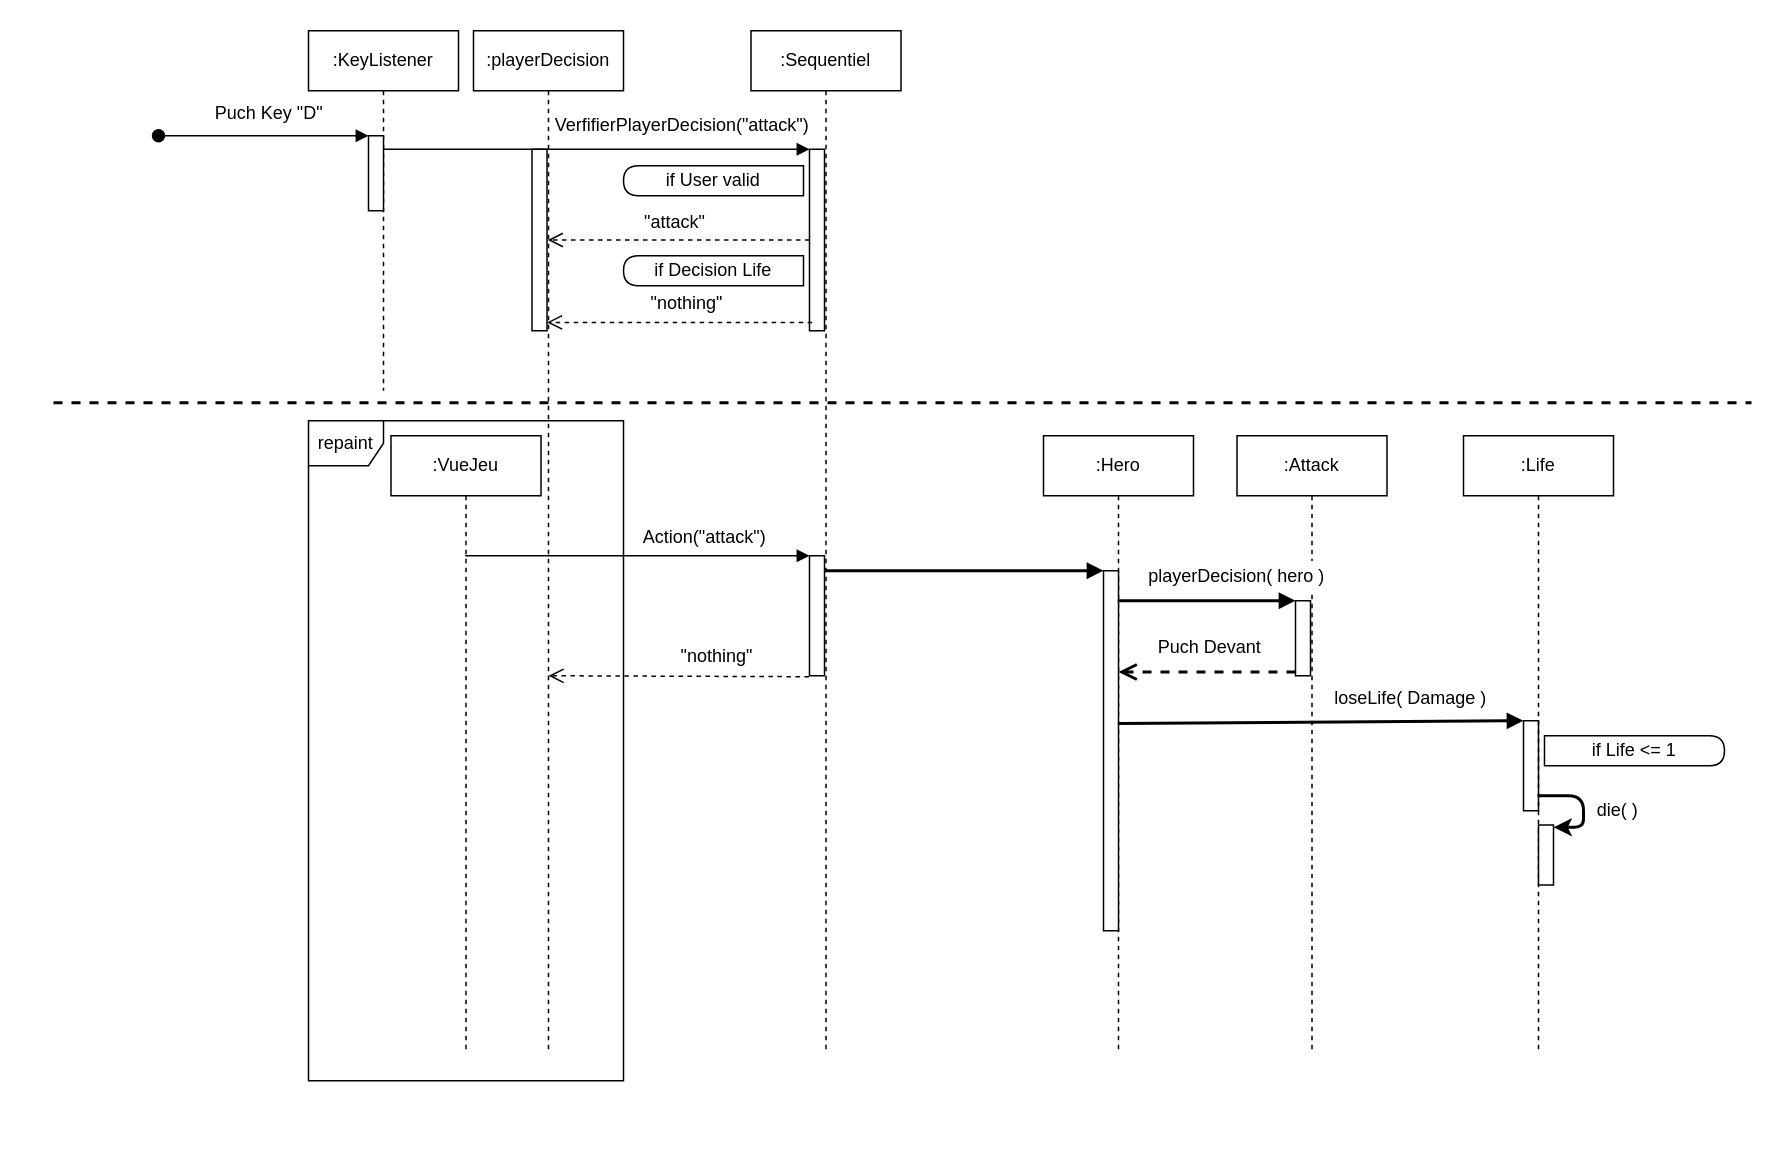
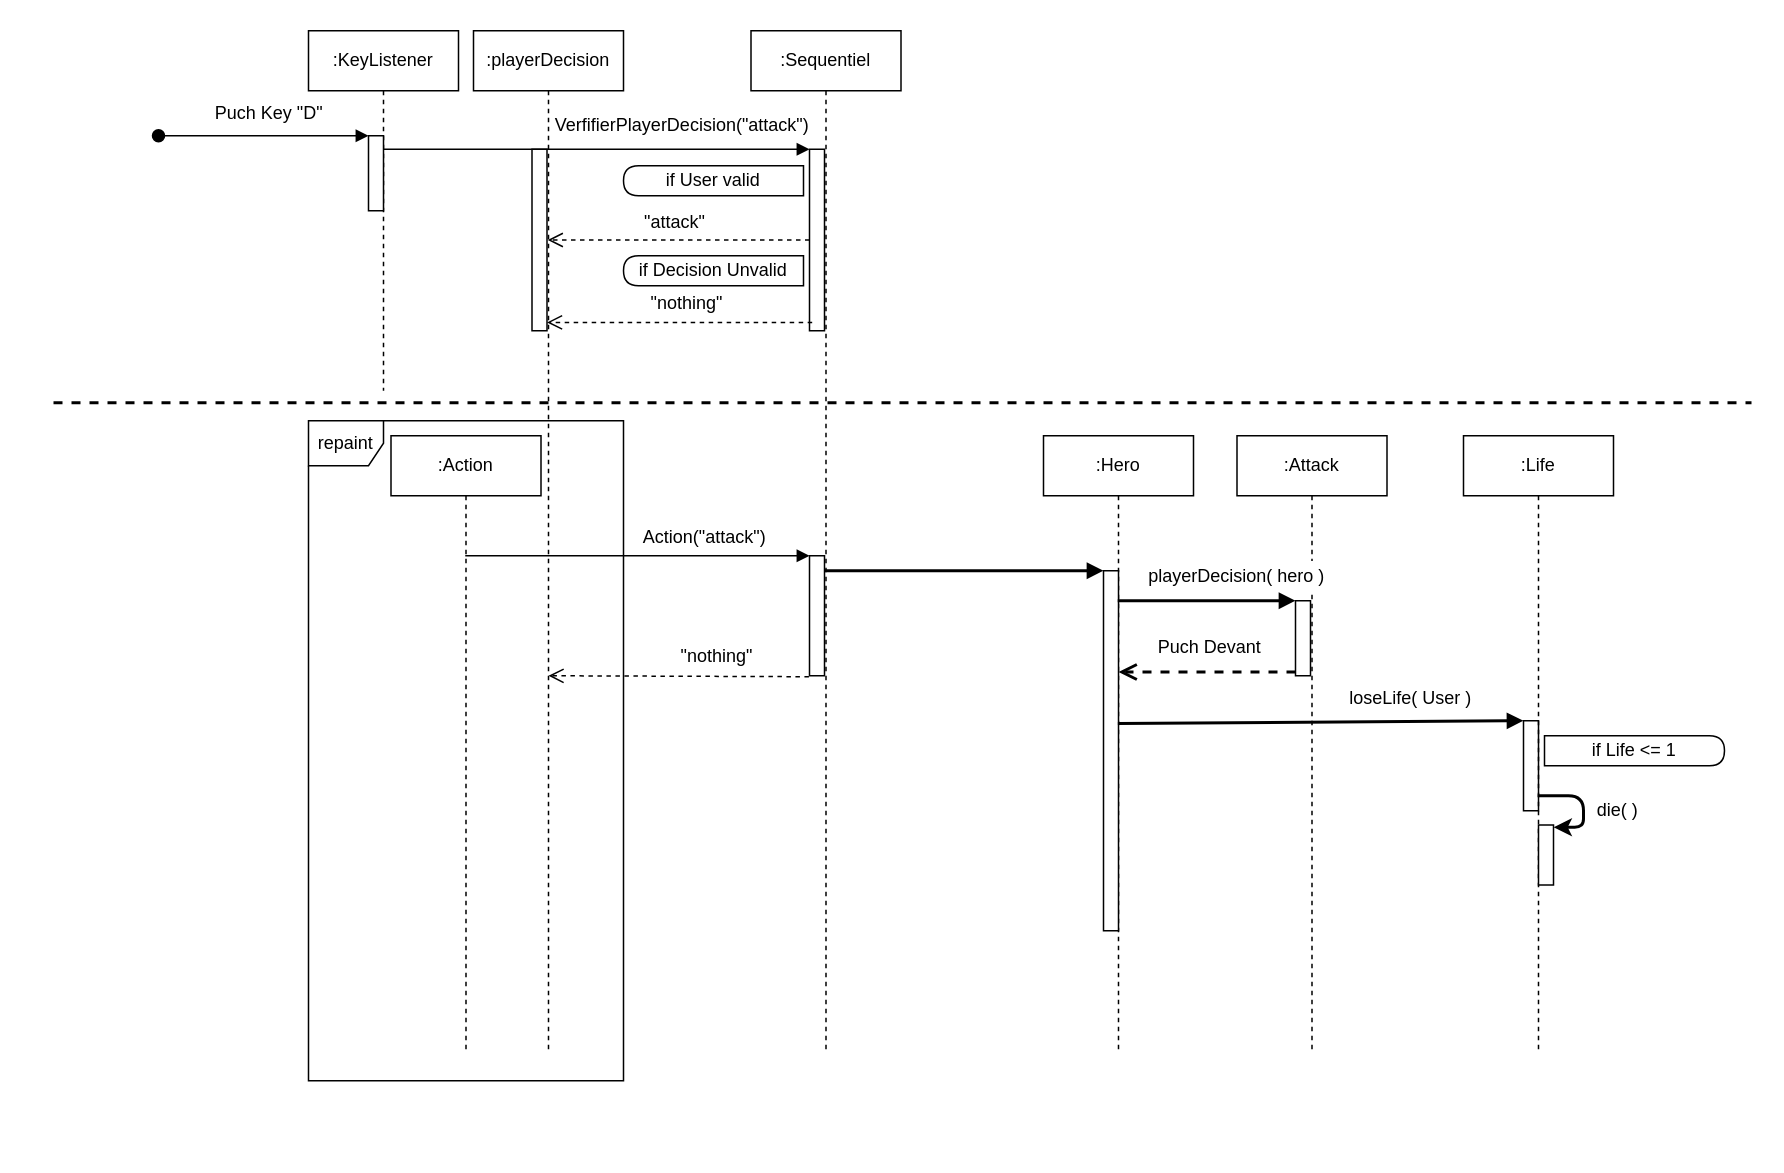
  <mxCell id="0" />
  <mxCell id="1" parent="0" />
  <mxCell id="2" value="" style="endArrow=none;dashed=1;html=1;strokeWidth=2;" edge="1" parent="1"><mxGeometry width="50" height="50" relative="1" as="geometry"><mxPoint x="35" y="268" as="sourcePoint" /><mxPoint x="1167" y="268" as="targetPoint" /></mxGeometry></mxCell>
  <mxCell id="3" value=":KeyListener" style="shape=umlLifeline;perimeter=lifelinePerimeter;whiteSpace=wrap;html=1;container=1;collapsible=0;recursiveResize=0;outlineConnect=0;" vertex="1" parent="1"><mxGeometry x="205" y="20" width="100" height="240" as="geometry" /></mxCell>
  <mxCell id="4" value="" style="html=1;points=[];perimeter=orthogonalPerimeter;" vertex="1" parent="3"><mxGeometry x="40" y="70" width="10" height="50" as="geometry" /></mxCell>
  <mxCell id="5" value="dispatch" style="html=1;verticalAlign=bottom;startArrow=oval;endArrow=block;startSize=8;" edge="1" target="4" parent="3"><mxGeometry x="-1" y="-652" relative="1" as="geometry"><mxPoint x="-100" y="70" as="sourcePoint" /><mxPoint x="-50" y="-2" as="offset" /></mxGeometry></mxCell>
  <mxCell id="6" value="Puch Key &quot;D&quot;" style="text;html=1;strokeColor=none;fillColor=#FFFFFF;align=center;verticalAlign=middle;whiteSpace=wrap;rounded=0;" vertex="1" parent="1"><mxGeometry x="129" y="65" width="100" height="20" as="geometry" /></mxCell>
  <mxCell id="7" value=":Sequentiel" style="shape=umlLifeline;perimeter=lifelinePerimeter;whiteSpace=wrap;html=1;container=1;collapsible=0;recursiveResize=0;outlineConnect=0;" vertex="1" parent="1"><mxGeometry x="500" y="20" width="100" height="680" as="geometry" /></mxCell>
  <mxCell id="8" value="" style="html=1;points=[];perimeter=orthogonalPerimeter;fillColor=#FFFFFF;" vertex="1" parent="7"><mxGeometry x="39" y="79" width="10" height="121" as="geometry" /></mxCell>
  <mxCell id="9" value="" style="html=1;points=[];perimeter=orthogonalPerimeter;fillColor=#FFFFFF;" vertex="1" parent="7"><mxGeometry x="39" y="350" width="10" height="80" as="geometry" /></mxCell>
  <mxCell id="10" value="dispatch" style="html=1;verticalAlign=bottom;endArrow=block;entryX=0;entryY=0;" edge="1" target="8" parent="1" source="4"><mxGeometry x="-1" y="-671" relative="1" as="geometry"><mxPoint x="284" y="99" as="sourcePoint" /><mxPoint x="-200" y="-30" as="offset" /></mxGeometry></mxCell>
  <mxCell id="11" value="VerfifierPlayerDecision(&quot;attack&quot;)&amp;nbsp;" style="text;html=1;strokeColor=none;fillColor=#FFFFFF;align=center;verticalAlign=middle;whiteSpace=wrap;rounded=0;" vertex="1" parent="1"><mxGeometry x="371" y="73" width="170" height="20" as="geometry" /></mxCell>
  <mxCell id="12" value=":Hero" style="shape=umlLifeline;perimeter=lifelinePerimeter;whiteSpace=wrap;html=1;container=1;collapsible=0;recursiveResize=0;outlineConnect=0;" vertex="1" parent="1"><mxGeometry x="695" y="290" width="100" height="410" as="geometry" /></mxCell>
  <mxCell id="13" value="if User valid" style="shape=delay;whiteSpace=wrap;html=1;fillColor=#FFFFFF;direction=west;" vertex="1" parent="1"><mxGeometry x="415" y="110" width="120" height="20" as="geometry" /></mxCell>
- <mxCell id="14" value="if Decision Life" style="shape=delay;whiteSpace=wrap;html=1;fillColor=#FFFFFF;direction=west;" vertex="1" parent="1"><mxGeometry x="415" y="170" width="120" height="20" as="geometry" /></mxCell>
+ <mxCell id="14" value="if Decision Unvalid" style="shape=delay;whiteSpace=wrap;html=1;fillColor=#FFFFFF;direction=west;" vertex="1" parent="1"><mxGeometry x="415" y="170" width="120" height="20" as="geometry" /></mxCell>
  <mxCell id="15" value="return" style="html=1;verticalAlign=bottom;endArrow=open;dashed=1;endSize=8;" edge="1" parent="1" source="8" target="16"><mxGeometry x="1" y="658" relative="1" as="geometry"><mxPoint x="470.5" y="265" as="sourcePoint" /><mxPoint x="395" y="160" as="targetPoint" /><mxPoint x="-310" y="-77" as="offset" /></mxGeometry></mxCell>
  <mxCell id="16" value=":playerDecision" style="shape=umlLifeline;perimeter=lifelinePerimeter;whiteSpace=wrap;html=1;container=1;collapsible=0;recursiveResize=0;outlineConnect=0;" vertex="1" parent="1"><mxGeometry x="315" y="20" width="100" height="680" as="geometry" /></mxCell>
  <mxCell id="17" value="" style="html=1;points=[];perimeter=orthogonalPerimeter;fillColor=#FFFFFF;" vertex="1" parent="16"><mxGeometry x="39" y="79" width="10" height="121" as="geometry" /></mxCell>
  <mxCell id="18" value="&quot;attack&quot;" style="text;html=1;strokeColor=none;fillColor=#FFFFFF;align=center;verticalAlign=middle;whiteSpace=wrap;rounded=0;" vertex="1" parent="1"><mxGeometry x="401" y="138" width="97" height="20" as="geometry" /></mxCell>
  <mxCell id="19" value="return" style="html=1;verticalAlign=bottom;endArrow=open;dashed=1;endSize=8;exitX=0.179;exitY=0.954;exitDx=0;exitDy=0;exitPerimeter=0;" edge="1" parent="1" source="8" target="17"><mxGeometry x="1" y="610" relative="1" as="geometry"><mxPoint x="548.5" y="169.5" as="sourcePoint" /><mxPoint x="374.324" y="169.5" as="targetPoint" /><mxPoint x="-309" y="-84" as="offset" /></mxGeometry></mxCell>
  <mxCell id="20" value="&quot;nothing&quot;" style="text;html=1;strokeColor=none;fillColor=#FFFFFF;align=center;verticalAlign=middle;whiteSpace=wrap;rounded=0;" vertex="1" parent="1"><mxGeometry x="408.5" y="192" width="97" height="20" as="geometry" /></mxCell>
  <mxCell id="21" value="repaint" style="shape=umlFrame;whiteSpace=wrap;html=1;fillColor=#FFFFFF;width=50;height=30;" vertex="1" parent="1"><mxGeometry x="205" y="280" width="210" height="440" as="geometry" /></mxCell>
- <mxCell id="22" value=":VueJeu" style="shape=umlLifeline;perimeter=lifelinePerimeter;whiteSpace=wrap;html=1;container=1;collapsible=0;recursiveResize=0;outlineConnect=0;" vertex="1" parent="1"><mxGeometry x="260" y="290" width="100" height="410" as="geometry" /></mxCell>
+ <mxCell id="22" value=":Action" style="shape=umlLifeline;perimeter=lifelinePerimeter;whiteSpace=wrap;html=1;container=1;collapsible=0;recursiveResize=0;outlineConnect=0;" vertex="1" parent="1"><mxGeometry x="260" y="290" width="100" height="410" as="geometry" /></mxCell>
  <mxCell id="23" value="dispatch" style="html=1;verticalAlign=bottom;endArrow=block;entryX=0;entryY=0;" edge="1" target="9" parent="1" source="22"><mxGeometry x="-1" y="-449" relative="1" as="geometry"><mxPoint x="470" y="353" as="sourcePoint" /><mxPoint x="-254" y="-79" as="offset" /></mxGeometry></mxCell>
  <mxCell id="24" value="Action(&quot;attack&quot;)&amp;nbsp;" style="text;html=1;strokeColor=none;fillColor=#FFFFFF;align=center;verticalAlign=middle;whiteSpace=wrap;rounded=0;" vertex="1" parent="1"><mxGeometry x="427.5" y="347.5" width="86" height="20" as="geometry" /></mxCell>
  <mxCell id="25" value="return" style="html=1;verticalAlign=bottom;endArrow=open;dashed=1;endSize=8;exitX=-0.038;exitY=1.008;exitDx=0;exitDy=0;exitPerimeter=0;" edge="1" source="9" parent="1"><mxGeometry x="1" y="427" relative="1" as="geometry"><mxPoint x="365" y="450" as="targetPoint" /><mxPoint x="-310" y="-133" as="offset" /></mxGeometry></mxCell>
  <mxCell id="26" value="&quot;nothing&quot;" style="text;html=1;strokeColor=none;fillColor=#FFFFFF;align=center;verticalAlign=middle;whiteSpace=wrap;rounded=0;" vertex="1" parent="1"><mxGeometry x="447.5" y="427" width="59" height="20" as="geometry" /></mxCell>
  <mxCell id="27" value="" style="html=1;points=[];perimeter=orthogonalPerimeter;fillColor=#FFFFFF;" vertex="1" parent="1"><mxGeometry x="735" y="380" width="10" height="240" as="geometry" /></mxCell>
  <mxCell id="28" value="dispatch" style="html=1;verticalAlign=bottom;endArrow=block;entryX=0;entryY=0;strokeWidth=2;" edge="1" target="27" parent="1" source="9"><mxGeometry x="-1" y="-611" relative="1" as="geometry"><mxPoint x="665" y="380" as="sourcePoint" /><mxPoint x="-494" y="-251" as="offset" /></mxGeometry></mxCell>
  <mxCell id="29" value=":Attack" style="shape=umlLifeline;perimeter=lifelinePerimeter;whiteSpace=wrap;html=1;container=1;collapsible=0;recursiveResize=0;outlineConnect=0;" vertex="1" parent="1"><mxGeometry x="824" y="290" width="100" height="410" as="geometry" /></mxCell>
  <mxCell id="30" value="" style="html=1;points=[];perimeter=orthogonalPerimeter;fillColor=#FFFFFF;" vertex="1" parent="29"><mxGeometry x="39" y="110" width="10" height="50" as="geometry" /></mxCell>
  <mxCell id="31" value="Puch Devant" style="text;html=1;strokeColor=none;fillColor=#FFFFFF;align=center;verticalAlign=middle;whiteSpace=wrap;rounded=0;" vertex="1" parent="29"><mxGeometry x="-63" y="131" width="90" height="20" as="geometry" /></mxCell>
  <mxCell id="32" value="dispatch" style="html=1;verticalAlign=bottom;endArrow=block;entryX=0;entryY=0;strokeWidth=2;" edge="1" target="30" parent="1" source="12"><mxGeometry x="-1" y="-769" relative="1" as="geometry"><mxPoint x="793" y="400" as="sourcePoint" /><mxPoint x="-689" y="-429" as="offset" /></mxGeometry></mxCell>
  <mxCell id="33" value="return" style="html=1;verticalAlign=bottom;endArrow=open;dashed=1;endSize=8;exitX=0;exitY=0.95;strokeWidth=2;" edge="1" source="30" parent="1" target="27"><mxGeometry x="1" y="749" relative="1" as="geometry"><mxPoint x="793" y="476" as="targetPoint" /><mxPoint x="-690" y="-457" as="offset" /></mxGeometry></mxCell>
  <mxCell id="34" value="playerDecision( hero )" style="text;html=1;strokeColor=none;fillColor=#FFFFFF;align=center;verticalAlign=middle;whiteSpace=wrap;rounded=0;" vertex="1" parent="1"><mxGeometry x="754" y="373.5" width="140" height="20" as="geometry" /></mxCell>
  <mxCell id="35" value="" style="html=1;points=[];perimeter=orthogonalPerimeter;fillColor=#FFFFFF;" vertex="1" parent="1"><mxGeometry x="1015" y="480" width="10" height="60" as="geometry" /></mxCell>
  <mxCell id="36" value="dispatch" style="html=1;verticalAlign=bottom;endArrow=block;entryX=0;entryY=0;strokeWidth=2;exitX=0.959;exitY=0.424;exitDx=0;exitDy=0;exitPerimeter=0;" edge="1" target="35" parent="1" source="27"><mxGeometry x="-1" y="-736" relative="1" as="geometry"><mxPoint x="915" y="495" as="sourcePoint" /><mxPoint x="-694" y="-478" as="offset" /></mxGeometry></mxCell>
  <mxCell id="37" value=":Life" style="shape=umlLifeline;perimeter=lifelinePerimeter;whiteSpace=wrap;html=1;container=1;collapsible=0;recursiveResize=0;outlineConnect=0;" vertex="1" parent="1"><mxGeometry x="975" y="290" width="100" height="410" as="geometry" /></mxCell>
  <mxCell id="38" value="" style="html=1;points=[];perimeter=orthogonalPerimeter;fillColor=#FFFFFF;" vertex="1" parent="37"><mxGeometry x="50" y="259.5" width="10" height="40" as="geometry" /></mxCell>
  <mxCell id="39" value="" style="endArrow=classic;html=1;strokeWidth=2;entryX=1.007;entryY=0.037;entryDx=0;entryDy=0;entryPerimeter=0;" edge="1" parent="37" source="37" target="38"><mxGeometry width="50" height="50" relative="1" as="geometry"><mxPoint x="60" y="230" as="sourcePoint" /><mxPoint x="160" y="330" as="targetPoint" /><Array as="points"><mxPoint x="80" y="240" /><mxPoint x="80" y="261" /></Array></mxGeometry></mxCell>
- <mxCell id="40" value="loseLife( Damage )" style="text;html=1;strokeColor=none;fillColor=#FFFFFF;align=center;verticalAlign=middle;whiteSpace=wrap;rounded=0;" vertex="1" parent="1"><mxGeometry x="885" y="455" width="110" height="20" as="geometry" /></mxCell>
+ <mxCell id="40" value="loseLife( User )" style="text;html=1;strokeColor=none;fillColor=#FFFFFF;align=center;verticalAlign=middle;whiteSpace=wrap;rounded=0;" vertex="1" parent="1"><mxGeometry x="885" y="455" width="110" height="20" as="geometry" /></mxCell>
  <mxCell id="41" value="if Life &amp;lt;= 1" style="shape=delay;whiteSpace=wrap;html=1;fillColor=#FFFFFF;direction=east;" vertex="1" parent="1"><mxGeometry x="1029" y="490" width="120" height="20" as="geometry" /></mxCell>
  <mxCell id="42" value="die( )" style="text;html=1;strokeColor=none;fillColor=#FFFFFF;align=center;verticalAlign=middle;whiteSpace=wrap;rounded=0;" vertex="1" parent="1"><mxGeometry x="1058" y="530" width="40" height="20" as="geometry" /></mxCell>
  <mxCell id="43" value="" style="ellipse;whiteSpace=wrap;html=1;fillColor=#FFFFFF;strokeColor=#FFFFFF;" vertex="1" parent="1"><mxGeometry x="20" y="720" width="75" height="40" as="geometry" /></mxCell>
